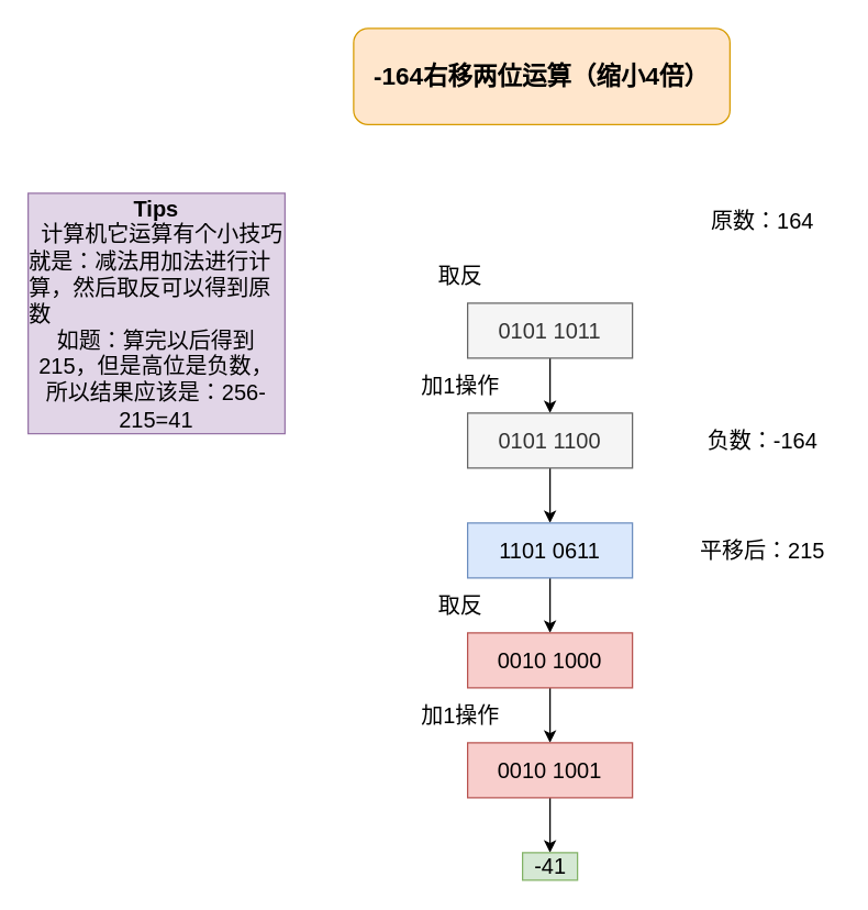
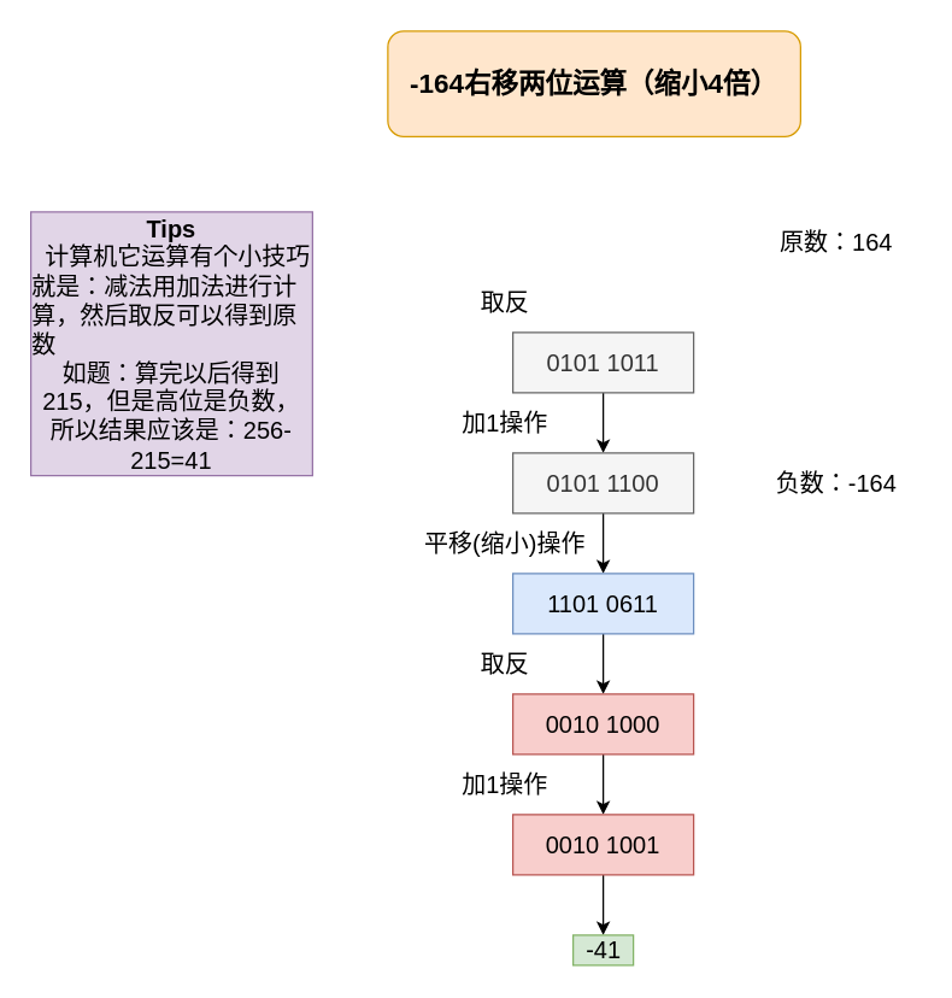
  <mxCell id="0" />
  <mxCell id="1" parent="0" />
  <mxCell id="2" value="-164右移两位运算（缩小4倍）" style="rounded=1;whiteSpace=wrap;html=1;fontStyle=1;fontSize=18;fillColor=#ffe6cc;strokeColor=#d79b00;" vertex="1" parent="1"><mxGeometry x="257" width="274" height="70" as="geometry" y="20" /></mxCell>
  <mxCell id="3" value="原数：164" style="text;html=1;strokeColor=none;fillColor=none;align=center;verticalAlign=middle;whiteSpace=wrap;rounded=0;fontSize=16;" vertex="1" parent="1"><mxGeometry x="500" y="150" width="110" height="20" as="geometry" /></mxCell>
  <mxCell id="4" style="edgeStyle=orthogonalEdgeStyle;rounded=0;orthogonalLoop=1;jettySize=auto;html=1;entryX=0.5;entryY=0;entryDx=0;entryDy=0;fontSize=16;fontColor=#000000;" edge="1" parent="1" source="5" target="8"><mxGeometry relative="1" as="geometry" /></mxCell>
  <mxCell id="5" value="0101 1011" style="rounded=0;whiteSpace=wrap;html=1;fontSize=16;fillColor=#f5f5f5;strokeColor=#666666;fontColor=#333333;" vertex="1" parent="1"><mxGeometry x="340" y="220" width="120" height="40" as="geometry" /></mxCell>
  <mxCell id="6" value="取反" style="text;html=1;strokeColor=none;fillColor=none;align=center;verticalAlign=middle;whiteSpace=wrap;rounded=0;fontSize=16;" vertex="1" parent="1"><mxGeometry x="280" y="190" width="110" height="20" as="geometry" /></mxCell>
  <mxCell id="7" style="edgeStyle=orthogonalEdgeStyle;rounded=0;orthogonalLoop=1;jettySize=auto;html=1;entryX=0.5;entryY=0;entryDx=0;entryDy=0;fontSize=16;fontColor=#000000;" edge="1" parent="1" source="8" target="12"><mxGeometry relative="1" as="geometry" /></mxCell>
  <mxCell id="8" value="0101 1100" style="rounded=0;whiteSpace=wrap;html=1;fontSize=16;fillColor=#f5f5f5;strokeColor=#666666;fontColor=#333333;" vertex="1" parent="1"><mxGeometry x="340" y="300" width="120" height="40" as="geometry" /></mxCell>
  <mxCell id="9" value="加1操作" style="text;html=1;strokeColor=none;fillColor=none;align=center;verticalAlign=middle;whiteSpace=wrap;rounded=0;fontSize=16;" vertex="1" parent="1"><mxGeometry x="280" y="270" width="110" height="20" as="geometry" /></mxCell>
  <mxCell id="10" value="负数：-164" style="text;html=1;strokeColor=none;fillColor=none;align=center;verticalAlign=middle;whiteSpace=wrap;rounded=0;fontSize=16;" vertex="1" parent="1"><mxGeometry x="500" y="310" width="110" height="20" as="geometry" /></mxCell>
  <mxCell id="11" style="edgeStyle=orthogonalEdgeStyle;rounded=0;orthogonalLoop=1;jettySize=auto;html=1;entryX=0.5;entryY=0;entryDx=0;entryDy=0;fontSize=16;fontColor=#000000;" edge="1" parent="1" source="12" target="16"><mxGeometry relative="1" as="geometry" /></mxCell>
  <mxCell id="12" value="1101 0611" style="rounded=0;whiteSpace=wrap;html=1;fontSize=16;fillColor=#dae8fc;strokeColor=#6c8ebf;" vertex="1" parent="1"><mxGeometry x="340" y="380" width="120" height="40" as="geometry" /></mxCell>
- <mxCell id="14" value="平移后：215" style="text;html=1;strokeColor=none;fillColor=none;align=center;verticalAlign=middle;whiteSpace=wrap;rounded=0;fontSize=16;" vertex="1" parent="1"><mxGeometry x="500" y="390" width="110" height="20" as="geometry" /></mxCell>
+ <mxCell id="13" value="平移(缩小)操作" style="text;html=1;strokeColor=none;fillColor=none;align=center;verticalAlign=middle;whiteSpace=wrap;rounded=0;fontSize=16;" vertex="1" parent="1"><mxGeometry x="280" y="350" width="110" height="20" as="geometry" /></mxCell>
  <mxCell id="15" style="edgeStyle=orthogonalEdgeStyle;rounded=0;orthogonalLoop=1;jettySize=auto;html=1;entryX=0.5;entryY=0;entryDx=0;entryDy=0;fontSize=16;fontColor=#000000;" edge="1" parent="1" source="16" target="19"><mxGeometry relative="1" as="geometry" /></mxCell>
  <mxCell id="16" value="0010 1000" style="rounded=0;whiteSpace=wrap;html=1;fontSize=16;fillColor=#f8cecc;strokeColor=#b85450;" vertex="1" parent="1"><mxGeometry x="340" y="460" width="120" height="40" as="geometry" /></mxCell>
  <mxCell id="17" value="取反" style="text;html=1;strokeColor=none;fillColor=none;align=center;verticalAlign=middle;whiteSpace=wrap;rounded=0;fontSize=16;" vertex="1" parent="1"><mxGeometry x="280" y="430" width="110" height="20" as="geometry" /></mxCell>
  <mxCell id="18" style="edgeStyle=orthogonalEdgeStyle;rounded=0;orthogonalLoop=1;jettySize=auto;html=1;entryX=0.5;entryY=0;entryDx=0;entryDy=0;entryPerimeter=0;fontSize=16;fontColor=#000000;" edge="1" parent="1" source="19" target="22"><mxGeometry relative="1" as="geometry" /></mxCell>
  <mxCell id="19" value="0010 1001" style="rounded=0;whiteSpace=wrap;html=1;fontSize=16;fillColor=#f8cecc;strokeColor=#b85450;" vertex="1" parent="1"><mxGeometry x="340" y="540" width="120" height="40" as="geometry" /></mxCell>
  <mxCell id="20" value="加1操作" style="text;html=1;strokeColor=none;fillColor=none;align=center;verticalAlign=middle;whiteSpace=wrap;rounded=0;fontSize=16;" vertex="1" parent="1"><mxGeometry x="280" y="510" width="110" height="20" as="geometry" /></mxCell>
  <mxCell id="21" value="&lt;b&gt;Tips&lt;/b&gt;&lt;br&gt;&lt;div style=&quot;text-align: left&quot;&gt;&lt;span&gt;&amp;nbsp; 计算机它运算有个小技巧就是：减法用加法进行计算，然后取反可以得到原数&lt;/span&gt;&lt;/div&gt;如题：算完以后得到215，但是高位是负数，所以结果应该是：256-215=41" style="text;html=1;strokeColor=#9673a6;fillColor=#e1d5e7;align=center;verticalAlign=middle;whiteSpace=wrap;rounded=0;fontSize=16;" vertex="1" parent="1"><mxGeometry x="20" y="140" width="187" height="175" as="geometry" /></mxCell>
  <mxCell id="22" value="-41" style="text;html=1;align=center;verticalAlign=middle;resizable=0;points=[];autosize=1;fontSize=16;fillColor=#d5e8d4;strokeColor=#82b366;" vertex="1" parent="1"><mxGeometry x="380" y="620" width="40" height="20" as="geometry" /></mxCell>
